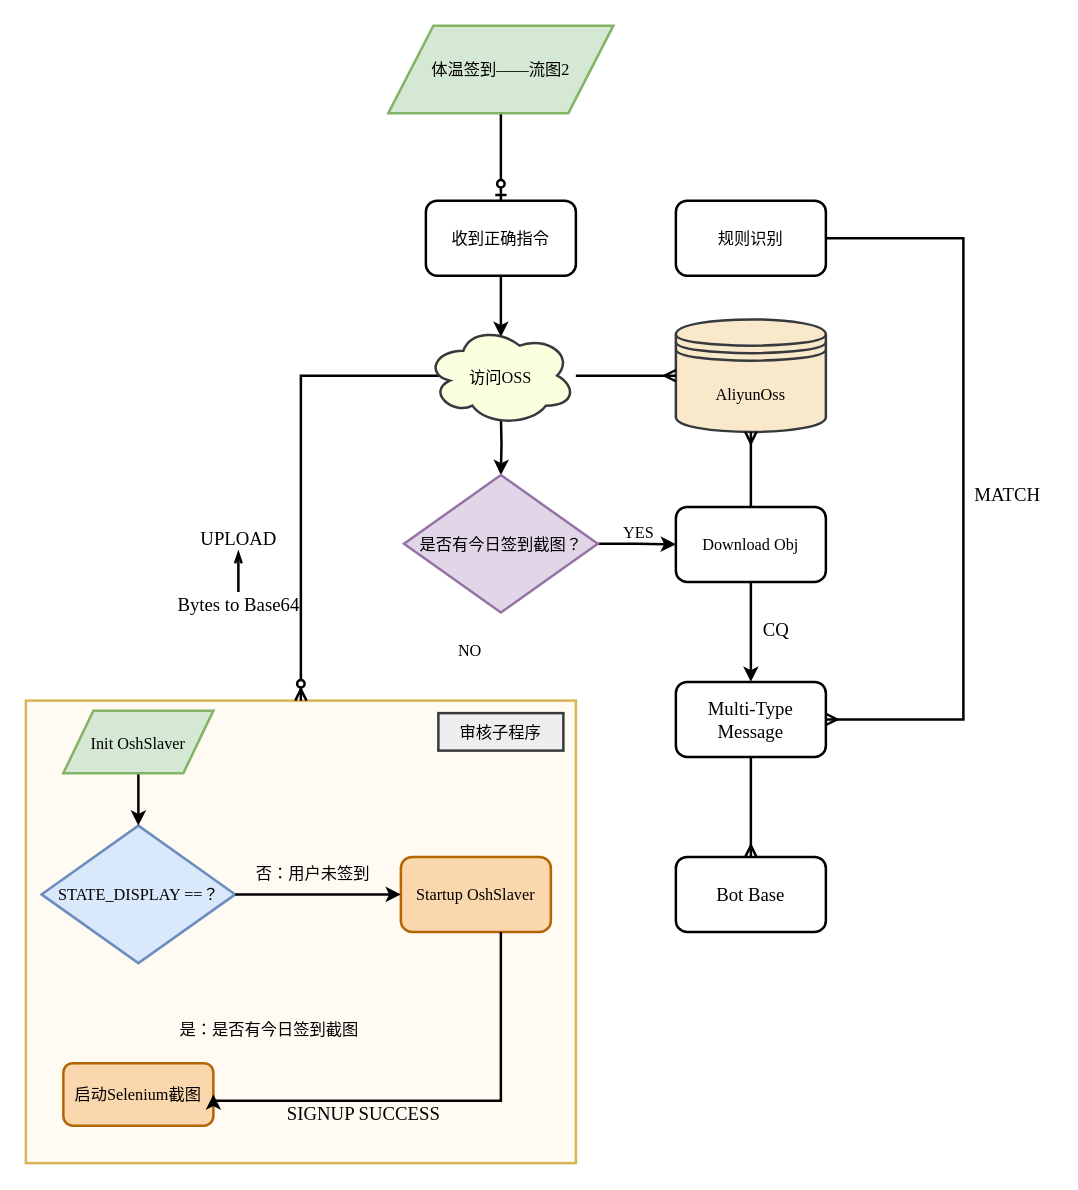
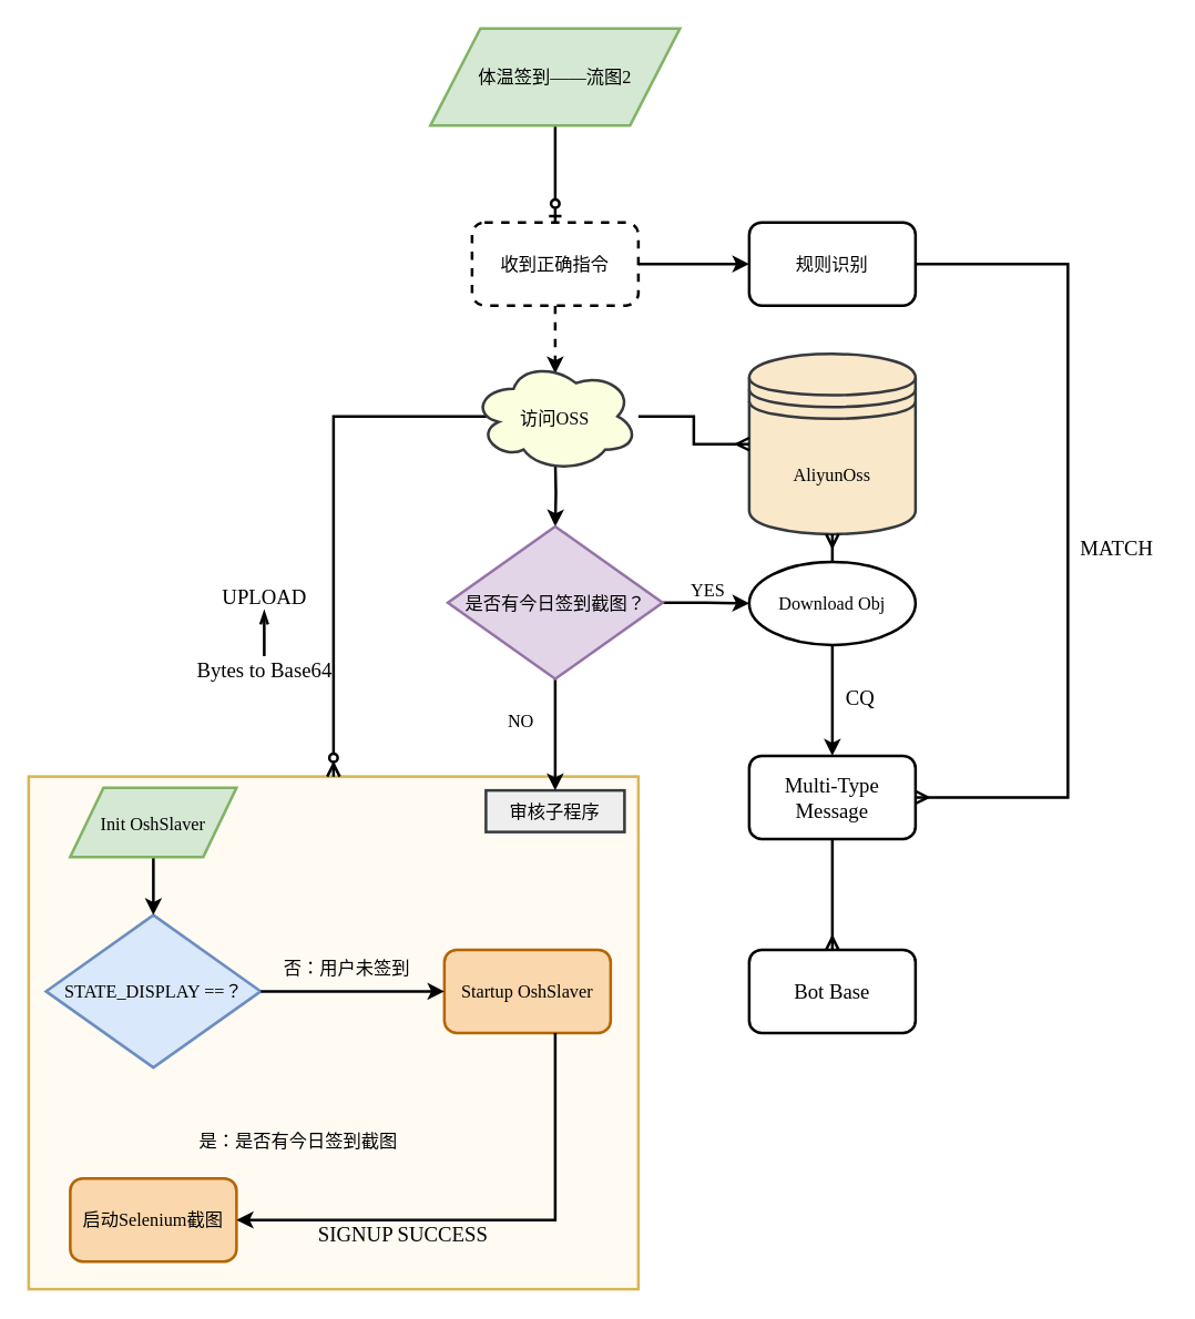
  <mxCell id="0" />
  <mxCell id="1" parent="0" />
  <mxCell id="2" value="" style="group;fontSize=13;fillColor=#fad9d5;strokeColor=#ae4132;" vertex="1" connectable="0" parent="1"><mxGeometry x="20" y="560" width="440" height="370" as="geometry" /></mxCell>
  <mxCell id="3" value="" style="rounded=0;whiteSpace=wrap;html=1;fillColor=#FFFBF2;strokeColor=#d6b656;strokeWidth=2;fontFamily=Times New Roman;fontSize=13;" vertex="1" parent="2"><mxGeometry width="440" height="370" as="geometry" /></mxCell>
  <mxCell id="4" value="审核子程序" style="rounded=0;whiteSpace=wrap;html=1;strokeWidth=2;fontFamily=Times New Roman;fontSize=13;fillColor=#eeeeee;strokeColor=#36393d;" vertex="1" parent="2"><mxGeometry x="330" y="10" width="100" height="30" as="geometry" /></mxCell>
  <mxCell id="5" value="STATE_DISPLAY ==？" style="rhombus;whiteSpace=wrap;html=1;strokeWidth=2;fontFamily=Times New Roman;fontSize=13;fillColor=#dae8fc;strokeColor=#6c8ebf;" vertex="1" parent="2"><mxGeometry x="12.5" y="100" width="155" height="110" as="geometry" /></mxCell>
- <mxCell id="6" value="启动Selenium截图" style="rounded=1;whiteSpace=wrap;html=1;strokeWidth=2;fontFamily=Times New Roman;fontSize=13;fillColor=#fad7ac;strokeColor=#b46504;" vertex="1" parent="2"><mxGeometry x="30" y="290" width="120" height="50" as="geometry" /></mxCell>
+ <mxCell id="6" value="启动Selenium截图" style="rounded=1;whiteSpace=wrap;html=1;strokeWidth=2;fontFamily=Times New Roman;fontSize=13;fillColor=#fad7ac;strokeColor=#b46504;" vertex="1" parent="2"><mxGeometry x="30" y="290" width="120" height="60" as="geometry" /></mxCell>
  <mxCell id="7" value="Startup OshSlaver" style="rounded=1;whiteSpace=wrap;html=1;strokeWidth=2;fontFamily=Times New Roman;fontSize=13;fillColor=#fad7ac;strokeColor=#b46504;" vertex="1" parent="2"><mxGeometry x="300" y="125" width="120" height="60" as="geometry" /></mxCell>
  <mxCell id="8" style="edgeStyle=orthogonalEdgeStyle;rounded=0;orthogonalLoop=1;jettySize=auto;html=1;endArrow=classic;endFill=1;strokeWidth=2;fontFamily=Times New Roman;fontSize=13;" edge="1" parent="2" source="5" target="7"><mxGeometry relative="1" as="geometry" /></mxCell>
  <mxCell id="9" style="edgeStyle=orthogonalEdgeStyle;rounded=0;orthogonalLoop=1;jettySize=auto;html=1;entryX=1;entryY=0.5;entryDx=0;entryDy=0;endArrow=classic;endFill=1;strokeWidth=2;fontFamily=Times New Roman;fontSize=13;" edge="1" parent="2" source="7" target="6"><mxGeometry relative="1" as="geometry"><Array as="points"><mxPoint x="380" y="320" /></Array></mxGeometry></mxCell>
  <mxCell id="10" value="&lt;span style=&quot;white-space: normal; font-size: 13px;&quot;&gt;是：是否有今日签到截图&lt;/span&gt;" style="rounded=0;whiteSpace=wrap;html=1;fillColor=none;strokeWidth=2;fontFamily=Times New Roman;fontSize=13;strokeColor=none;" vertex="1" parent="2"><mxGeometry x="100" y="250" width="190" height="25" as="geometry" /></mxCell>
  <mxCell id="11" value="&lt;span style=&quot;white-space: normal; font-size: 13px;&quot;&gt;否：用户未签到&lt;/span&gt;" style="rounded=0;whiteSpace=wrap;html=1;fillColor=none;strokeWidth=2;fontFamily=Times New Roman;fontSize=13;strokeColor=none;" vertex="1" parent="2"><mxGeometry x="150" y="125" width="160" height="25" as="geometry" /></mxCell>
  <mxCell id="12" value="" style="edgeStyle=orthogonalEdgeStyle;rounded=0;orthogonalLoop=1;jettySize=auto;html=1;startArrow=none;startFill=0;endArrow=classic;endFill=1;strokeWidth=2;fontFamily=Times New Roman;fontSize=15;" edge="1" parent="2" source="13" target="5"><mxGeometry relative="1" as="geometry" /></mxCell>
  <mxCell id="13" value="&lt;span style=&quot;font-size: 13px ; white-space: normal&quot;&gt;Init OshSlaver&lt;/span&gt;" style="shape=parallelogram;perimeter=parallelogramPerimeter;whiteSpace=wrap;html=1;rounded=0;strokeWidth=2;fillColor=#d5e8d4;fontFamily=Times New Roman;fontSize=15;strokeColor=#82b366;" vertex="1" parent="2"><mxGeometry x="30" y="8" width="120" height="50" as="geometry" /></mxCell>
  <mxCell id="14" value="SIGNUP SUCCESS" style="text;html=1;align=center;verticalAlign=middle;resizable=0;points=[];autosize=1;fontSize=15;fontFamily=Times New Roman;" vertex="1" parent="2"><mxGeometry x="200" y="320" width="140" height="20" as="geometry" /></mxCell>
  <mxCell id="15" value="" style="edgeStyle=orthogonalEdgeStyle;rounded=0;orthogonalLoop=1;jettySize=auto;html=1;endArrow=ERzeroToOne;endFill=1;strokeWidth=2;fontFamily=Times New Roman;fontSize=15;" edge="1" parent="1" source="16" target="19"><mxGeometry relative="1" as="geometry" /></mxCell>
  <mxCell id="16" value="&lt;span style=&quot;white-space: normal; font-size: 13px;&quot;&gt;体温签到——流图2&lt;/span&gt;" style="shape=parallelogram;perimeter=parallelogramPerimeter;whiteSpace=wrap;html=1;strokeWidth=2;fontFamily=Times New Roman;fontSize=13;fillColor=#d5e8d4;strokeColor=#82b366;" vertex="1" parent="1"><mxGeometry x="310" y="20" width="180" height="70" as="geometry" /></mxCell>
- <mxCell id="18" value="" style="edgeStyle=orthogonalEdgeStyle;rounded=0;orthogonalLoop=1;jettySize=auto;html=1;startArrow=none;startFill=0;endArrow=classic;endFill=1;strokeWidth=2;fontFamily=Times New Roman;fontSize=15;entryX=0.5;entryY=0.113;entryDx=0;entryDy=0;entryPerimeter=0;" edge="1" parent="1" source="19" target="40"><mxGeometry relative="1" as="geometry" /></mxCell>
- <mxCell id="19" value="收到正确指令" style="rounded=1;whiteSpace=wrap;html=1;strokeWidth=2;fontFamily=Times New Roman;fontSize=13;" vertex="1" parent="1"><mxGeometry x="340" y="160" width="120" height="60" as="geometry" /></mxCell>
+ <mxCell id="17" value="" style="edgeStyle=orthogonalEdgeStyle;rounded=0;orthogonalLoop=1;jettySize=auto;html=1;startArrow=none;startFill=0;endArrow=classic;endFill=1;strokeWidth=2;fontFamily=Times New Roman;fontSize=15;" edge="1" parent="1" source="19" target="21"><mxGeometry relative="1" as="geometry" /></mxCell>
+ <mxCell id="18" value="" style="edgeStyle=orthogonalEdgeStyle;rounded=0;orthogonalLoop=1;jettySize=auto;html=1;startArrow=none;startFill=0;endArrow=classic;endFill=1;strokeWidth=2;fontFamily=Times New Roman;fontSize=15;entryX=0.5;entryY=0.113;entryDx=0;entryDy=0;entryPerimeter=0;dashed=1;" edge="1" parent="1" source="19" target="40"><mxGeometry relative="1" as="geometry" /></mxCell>
+ <mxCell id="19" value="收到正确指令" style="rounded=1;whiteSpace=wrap;html=1;strokeWidth=2;fontFamily=Times New Roman;fontSize=13;dashed=1;" vertex="1" parent="1"><mxGeometry x="340" y="160" width="120" height="60" as="geometry" /></mxCell>
  <mxCell id="20" style="edgeStyle=orthogonalEdgeStyle;rounded=0;orthogonalLoop=1;jettySize=auto;html=1;entryX=1;entryY=0.5;entryDx=0;entryDy=0;startArrow=none;startFill=0;endArrow=ERmany;endFill=0;strokeWidth=2;fontFamily=Times New Roman;fontSize=15;" edge="1" parent="1" source="21" target="31"><mxGeometry relative="1" as="geometry"><Array as="points"><mxPoint x="770" y="190" /><mxPoint x="770" y="575" /></Array></mxGeometry></mxCell>
  <mxCell id="21" value="规则识别" style="rounded=1;whiteSpace=wrap;html=1;strokeWidth=2;fontFamily=Times New Roman;fontSize=13;" vertex="1" parent="1"><mxGeometry x="540" y="160" width="120" height="60" as="geometry" /></mxCell>
  <mxCell id="22" value="" style="edgeStyle=orthogonalEdgeStyle;rounded=0;orthogonalLoop=1;jettySize=auto;html=1;strokeWidth=2;fontFamily=Times New Roman;fontSize=13;" edge="1" parent="1" target="25"><mxGeometry relative="1" as="geometry"><mxPoint x="400" y="330" as="sourcePoint" /></mxGeometry></mxCell>
  <mxCell id="23" value="" style="edgeStyle=orthogonalEdgeStyle;rounded=0;orthogonalLoop=1;jettySize=auto;html=1;endArrow=classic;endFill=1;strokeWidth=2;fontFamily=Times New Roman;fontSize=13;" edge="1" parent="1" source="25" target="29"><mxGeometry relative="1" as="geometry" /></mxCell>
+ <mxCell id="24" value="" style="edgeStyle=orthogonalEdgeStyle;rounded=0;orthogonalLoop=1;jettySize=auto;html=1;endArrow=classic;endFill=1;strokeWidth=2;fontFamily=Times New Roman;fontSize=13;entryX=0.5;entryY=0;entryDx=0;entryDy=0;" edge="1" parent="1" source="25" target="4"><mxGeometry relative="1" as="geometry"><Array as="points"><mxPoint x="400" y="570" /></Array></mxGeometry></mxCell>
  <mxCell id="25" value="&lt;span style=&quot;white-space: normal; font-size: 13px;&quot;&gt;是否有今日签到截图？&lt;/span&gt;" style="rhombus;whiteSpace=wrap;html=1;strokeWidth=2;fontFamily=Times New Roman;fontSize=13;fillColor=#e1d5e7;strokeColor=#9673a6;" vertex="1" parent="1"><mxGeometry x="322.5" y="379.5" width="155" height="110" as="geometry" /></mxCell>
- <mxCell id="26" value="AliyunOss" style="shape=datastore;whiteSpace=wrap;html=1;strokeWidth=2;fontFamily=Times New Roman;fontSize=13;fillColor=#F9E8CA;strokeColor=#36393d;" vertex="1" parent="1"><mxGeometry x="540" y="255" width="120" height="90" as="geometry" /></mxCell>
+ <mxCell id="26" value="AliyunOss" style="shape=datastore;whiteSpace=wrap;html=1;strokeWidth=2;fontFamily=Times New Roman;fontSize=13;fillColor=#F9E8CA;strokeColor=#36393d;" vertex="1" parent="1"><mxGeometry x="540" y="255" width="120" height="130" as="geometry" /></mxCell>
  <mxCell id="27" value="" style="edgeStyle=orthogonalEdgeStyle;rounded=0;orthogonalLoop=1;jettySize=auto;html=1;endArrow=ERmany;endFill=0;strokeWidth=2;fontFamily=Times New Roman;fontSize=13;" edge="1" parent="1" source="29" target="26"><mxGeometry relative="1" as="geometry" /></mxCell>
  <mxCell id="28" value="" style="edgeStyle=orthogonalEdgeStyle;rounded=0;orthogonalLoop=1;jettySize=auto;html=1;startArrow=none;startFill=0;endArrow=classic;endFill=1;strokeWidth=2;fontFamily=Times New Roman;fontSize=15;" edge="1" parent="1" source="29" target="31"><mxGeometry relative="1" as="geometry" /></mxCell>
- <mxCell id="29" value="Download Obj" style="rounded=1;whiteSpace=wrap;html=1;strokeWidth=2;fontFamily=Times New Roman;fontSize=13;" vertex="1" parent="1"><mxGeometry x="540" y="405" width="120" height="60" as="geometry" /></mxCell>
+ <mxCell id="29" value="Download Obj" style="ellipse;whiteSpace=wrap;html=1;strokeWidth=2;fontFamily=Times New Roman;fontSize=13;" vertex="1" parent="1"><mxGeometry x="540" y="405" width="120" height="60" as="geometry" /></mxCell>
  <mxCell id="30" value="" style="edgeStyle=orthogonalEdgeStyle;rounded=0;orthogonalLoop=1;jettySize=auto;html=1;startArrow=none;startFill=0;endArrow=ERmany;endFill=0;strokeWidth=2;fontFamily=Times New Roman;fontSize=15;" edge="1" parent="1" source="31" target="32"><mxGeometry relative="1" as="geometry" /></mxCell>
  <mxCell id="31" value="&lt;font style=&quot;font-size: 15px&quot;&gt;Multi-Type Message&lt;/font&gt;" style="rounded=1;whiteSpace=wrap;html=1;strokeWidth=2;fontFamily=Times New Roman;fontSize=13;" vertex="1" parent="1"><mxGeometry x="540" y="545" width="120" height="60" as="geometry" /></mxCell>
  <mxCell id="32" value="&lt;font style=&quot;font-size: 15px&quot;&gt;Bot Base&lt;/font&gt;" style="rounded=1;whiteSpace=wrap;html=1;strokeWidth=2;fontFamily=Times New Roman;fontSize=13;" vertex="1" parent="1"><mxGeometry x="540" y="685" width="120" height="60" as="geometry" /></mxCell>
  <mxCell id="33" value="YES" style="text;html=1;align=center;verticalAlign=middle;resizable=0;points=[];autosize=1;strokeWidth=2;fontFamily=Times New Roman;fontSize=13;" vertex="1" parent="1"><mxGeometry x="490" y="415" width="40" height="20" as="geometry" /></mxCell>
  <mxCell id="34" value="NO" style="text;html=1;align=center;verticalAlign=middle;resizable=0;points=[];autosize=1;strokeWidth=2;fontFamily=Times New Roman;fontSize=13;" vertex="1" parent="1"><mxGeometry x="360" y="510" width="30" height="20" as="geometry" /></mxCell>
  <mxCell id="35" style="edgeStyle=orthogonalEdgeStyle;rounded=0;orthogonalLoop=1;jettySize=auto;html=1;endArrow=classic;endFill=1;strokeWidth=2;fontFamily=Times New Roman;fontSize=13;exitX=0.5;exitY=0;exitDx=0;exitDy=0;startArrow=ERzeroToMany;startFill=1;entryX=0.16;entryY=0.55;entryDx=0;entryDy=0;entryPerimeter=0;" edge="1" parent="1" source="3" target="40"><mxGeometry relative="1" as="geometry"><mxPoint x="290" y="300" as="targetPoint" /><Array as="points"><mxPoint x="240" y="300" /><mxPoint x="359" y="300" /></Array></mxGeometry></mxCell>
  <mxCell id="36" value="UPLOAD" style="text;html=1;align=center;verticalAlign=middle;resizable=0;points=[];autosize=1;fontSize=15;fontFamily=Times New Roman;strokeWidth=2;" vertex="1" parent="1"><mxGeometry x="150" y="420" width="80" height="20" as="geometry" /></mxCell>
  <mxCell id="37" value="CQ" style="text;html=1;align=center;verticalAlign=middle;resizable=0;points=[];autosize=1;fontSize=15;fontFamily=Times New Roman;" vertex="1" parent="1"><mxGeometry x="600" y="493" width="40" height="20" as="geometry" /></mxCell>
  <mxCell id="38" value="MATCH" style="text;html=1;align=center;verticalAlign=middle;resizable=0;points=[];autosize=1;fontSize=15;fontFamily=Times New Roman;" vertex="1" parent="1"><mxGeometry x="770" y="385" width="70" height="20" as="geometry" /></mxCell>
  <mxCell id="39" value="" style="edgeStyle=orthogonalEdgeStyle;rounded=0;orthogonalLoop=1;jettySize=auto;html=1;startArrow=none;startFill=0;endArrow=ERmany;endFill=0;strokeWidth=2;fontFamily=Times New Roman;fontSize=15;" edge="1" parent="1" source="40" target="26"><mxGeometry relative="1" as="geometry" /></mxCell>
  <mxCell id="40" value="&lt;span style=&quot;color: rgb(0 , 0 , 0) ; font-size: 13px ; white-space: normal&quot;&gt;访问OSS&lt;/span&gt;" style="ellipse;shape=cloud;whiteSpace=wrap;html=1;rounded=0;strokeWidth=2;fillColor=#FBFFE0;fontFamily=Times New Roman;fontSize=15;strokeColor=#36393d;" vertex="1" parent="1"><mxGeometry x="340" y="260" width="120" height="80" as="geometry" /></mxCell>
  <mxCell id="41" style="edgeStyle=orthogonalEdgeStyle;rounded=0;orthogonalLoop=1;jettySize=auto;html=1;startArrow=none;startFill=0;endArrow=openThin;endFill=0;strokeWidth=2;fontFamily=Times New Roman;fontSize=15;" edge="1" parent="1" source="42" target="36"><mxGeometry relative="1" as="geometry" /></mxCell>
  <mxCell id="42" value="Bytes to Base64" style="text;html=1;align=center;verticalAlign=middle;resizable=0;points=[];autosize=1;fontSize=15;fontFamily=Times New Roman;" vertex="1" parent="1"><mxGeometry x="135" y="473" width="110" height="20" as="geometry" /></mxCell>
